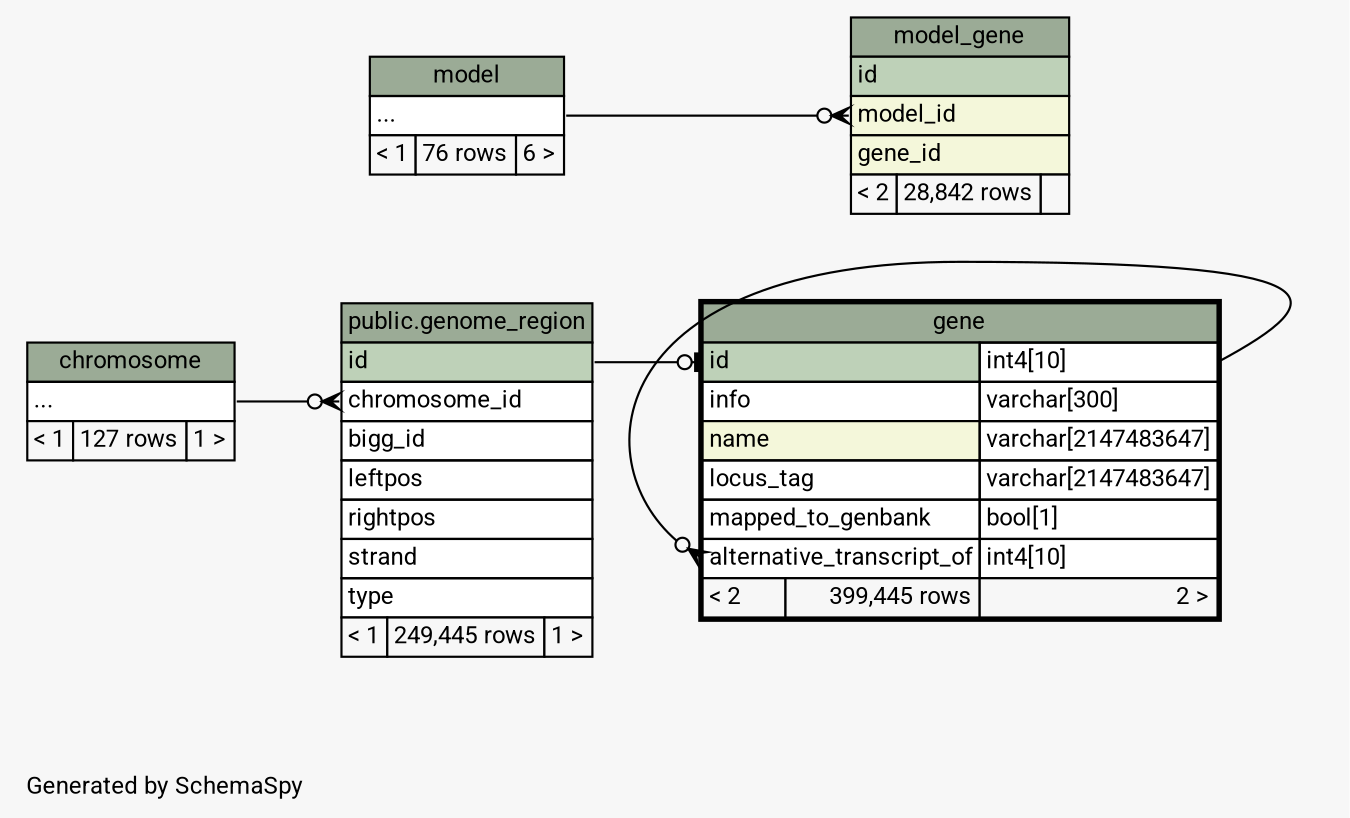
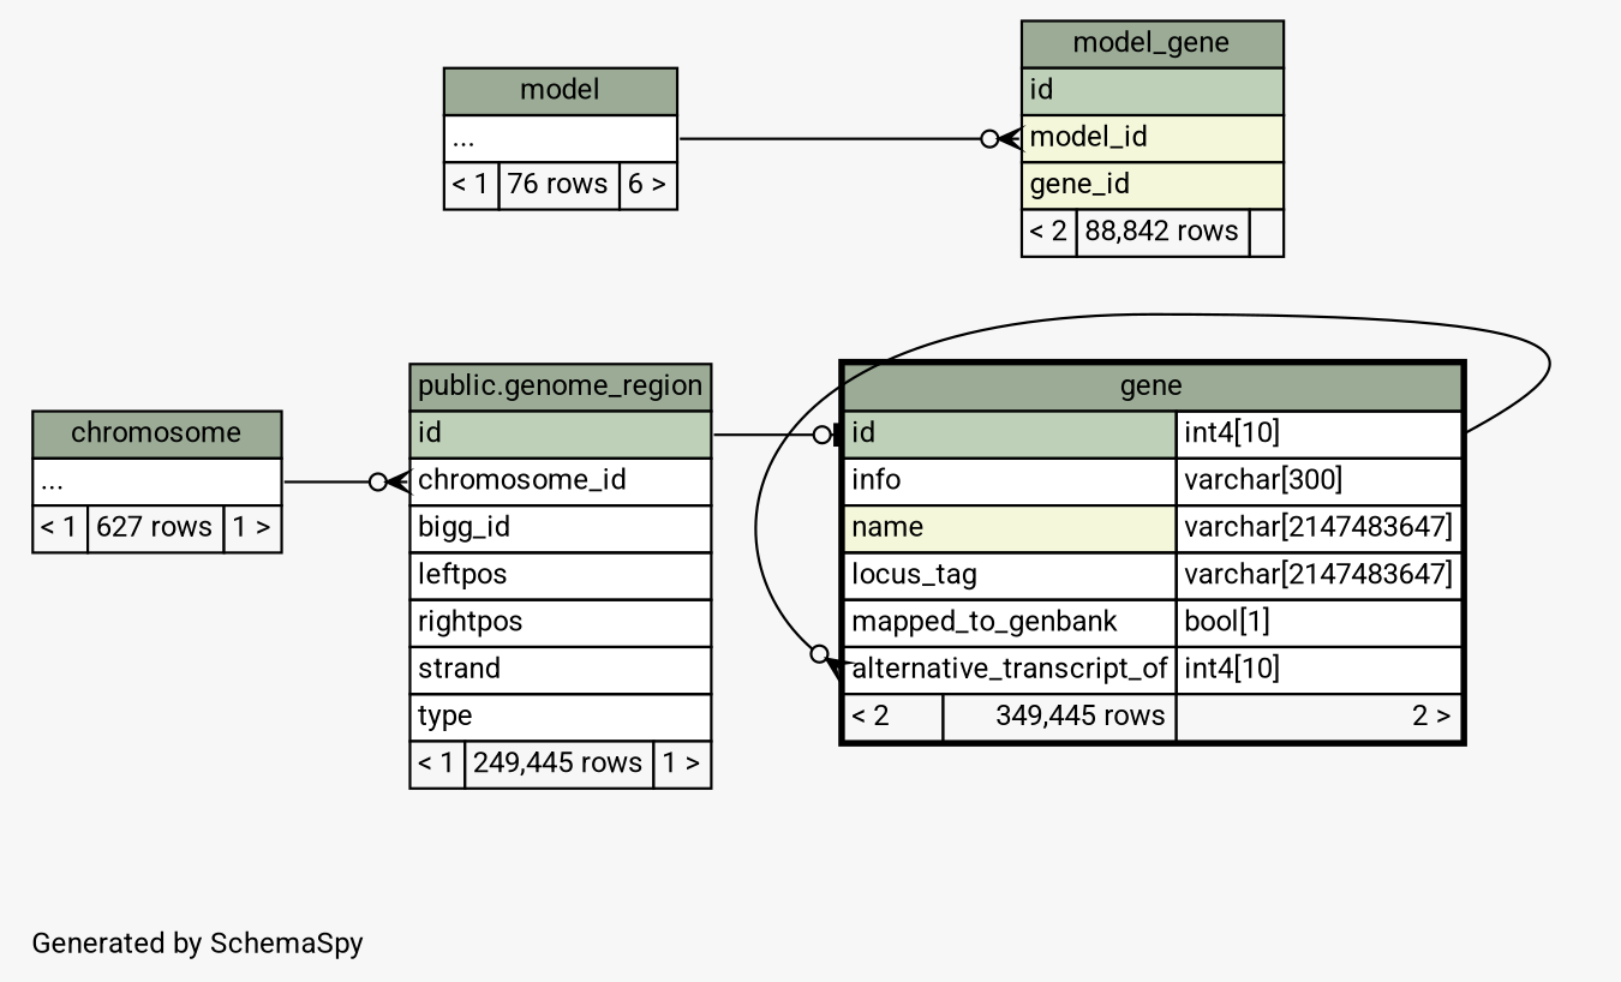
  digraph {
    bgcolor="#f7f7f7"
    fontname=Roboto
    fontsize=11
    label="\nGenerated by SchemaSpy"
    labeljust=l
    nodesep=0.18
    rankdir=RL
    ranksep=0.46
    node [fontname=Roboto fontsize=11 shape=plaintext]
    edge [arrowhead=none arrowsize=0.8 arrowtail=crowodot dir=back fontname=Roboto headport="elipses:e"]
-   n1 [label=<     <TABLE BORDER="2" CELLBORDER="1" CELLSPACING="0" BGCOLOR="#ffffff">       <TR><TD COLSPAN="3" BGCOLOR="#9bab96" ALIGN="CENTER">gene</TD></TR>       <TR><TD PORT="id" COLSPAN="2" BGCOLOR="#bed1b8" ALIGN="LEFT">id</TD><TD PORT="id.type" ALIGN="LEFT">int4[10]</TD></TR>       <TR><TD PORT="info" COLSPAN="2" ALIGN="LEFT">info</TD><TD PORT="info.type" ALIGN="LEFT">varchar[300]</TD></TR>       <TR><TD PORT="name" COLSPAN="2" BGCOLOR="#f4f7da" ALIGN="LEFT">name</TD><TD PORT="name.type" ALIGN="LEFT">varchar[2147483647]</TD></TR>       <TR><TD PORT="locus_tag" COLSPAN="2" ALIGN="LEFT">locus_tag</TD><TD PORT="locus_tag.type" ALIGN="LEFT">varchar[2147483647]</TD></TR>       <TR><TD PORT="mapped_to_genbank" COLSPAN="2" ALIGN="LEFT">mapped_to_genbank</TD><TD PORT="mapped_to_genbank.type" ALIGN="LEFT">bool[1]</TD></TR>       <TR><TD PORT="alternative_transcript_of" COLSPAN="2" ALIGN="LEFT">alternative_transcript_of</TD><TD PORT="alternative_transcript_of.type" ALIGN="LEFT">int4[10]</TD></TR>       <TR><TD ALIGN="LEFT" BGCOLOR="#f7f7f7">&lt; 2</TD><TD ALIGN="RIGHT" BGCOLOR="#f7f7f7">399,445 rows</TD><TD ALIGN="RIGHT" BGCOLOR="#f7f7f7">2 &gt;</TD></TR>     </TABLE>>]
+   n1 [label=<     <TABLE BORDER="2" CELLBORDER="1" CELLSPACING="0" BGCOLOR="#ffffff">       <TR><TD COLSPAN="3" BGCOLOR="#9bab96" ALIGN="CENTER">gene</TD></TR>       <TR><TD PORT="id" COLSPAN="2" BGCOLOR="#bed1b8" ALIGN="LEFT">id</TD><TD PORT="id.type" ALIGN="LEFT">int4[10]</TD></TR>       <TR><TD PORT="info" COLSPAN="2" ALIGN="LEFT">info</TD><TD PORT="info.type" ALIGN="LEFT">varchar[300]</TD></TR>       <TR><TD PORT="name" COLSPAN="2" BGCOLOR="#f4f7da" ALIGN="LEFT">name</TD><TD PORT="name.type" ALIGN="LEFT">varchar[2147483647]</TD></TR>       <TR><TD PORT="locus_tag" COLSPAN="2" ALIGN="LEFT">locus_tag</TD><TD PORT="locus_tag.type" ALIGN="LEFT">varchar[2147483647]</TD></TR>       <TR><TD PORT="mapped_to_genbank" COLSPAN="2" ALIGN="LEFT">mapped_to_genbank</TD><TD PORT="mapped_to_genbank.type" ALIGN="LEFT">bool[1]</TD></TR>       <TR><TD PORT="alternative_transcript_of" COLSPAN="2" ALIGN="LEFT">alternative_transcript_of</TD><TD PORT="alternative_transcript_of.type" ALIGN="LEFT">int4[10]</TD></TR>       <TR><TD ALIGN="LEFT" BGCOLOR="#f7f7f7">&lt; 2</TD><TD ALIGN="RIGHT" BGCOLOR="#f7f7f7">349,445 rows</TD><TD ALIGN="RIGHT" BGCOLOR="#f7f7f7">2 &gt;</TD></TR>     </TABLE>>]
    n2 [label=<     <TABLE BORDER="0" CELLBORDER="1" CELLSPACING="0" BGCOLOR="#ffffff">       <TR><TD COLSPAN="3" BGCOLOR="#9bab96" ALIGN="CENTER">public.genome_region</TD></TR>       <TR><TD PORT="id" COLSPAN="3" BGCOLOR="#bed1b8" ALIGN="LEFT">id</TD></TR>       <TR><TD PORT="chromosome_id" COLSPAN="3" ALIGN="LEFT">chromosome_id</TD></TR>       <TR><TD PORT="bigg_id" COLSPAN="3" ALIGN="LEFT">bigg_id</TD></TR>       <TR><TD PORT="leftpos" COLSPAN="3" ALIGN="LEFT">leftpos</TD></TR>       <TR><TD PORT="rightpos" COLSPAN="3" ALIGN="LEFT">rightpos</TD></TR>       <TR><TD PORT="strand" COLSPAN="3" ALIGN="LEFT">strand</TD></TR>       <TR><TD PORT="type" COLSPAN="3" ALIGN="LEFT">type</TD></TR>       <TR><TD ALIGN="LEFT" BGCOLOR="#f7f7f7">&lt; 1</TD><TD ALIGN="RIGHT" BGCOLOR="#f7f7f7">249,445 rows</TD><TD ALIGN="RIGHT" BGCOLOR="#f7f7f7">1 &gt;</TD></TR>     </TABLE>>]
-   n3 [label=<     <TABLE BORDER="0" CELLBORDER="1" CELLSPACING="0" BGCOLOR="#ffffff">       <TR><TD COLSPAN="3" BGCOLOR="#9bab96" ALIGN="CENTER">chromosome</TD></TR>       <TR><TD PORT="elipses" COLSPAN="3" ALIGN="LEFT">...</TD></TR>       <TR><TD ALIGN="LEFT" BGCOLOR="#f7f7f7">&lt; 1</TD><TD ALIGN="RIGHT" BGCOLOR="#f7f7f7">127 rows</TD><TD ALIGN="RIGHT" BGCOLOR="#f7f7f7">1 &gt;</TD></TR>     </TABLE>>]
-   n4 [label=<     <TABLE BORDER="0" CELLBORDER="1" CELLSPACING="0" BGCOLOR="#ffffff">       <TR><TD COLSPAN="3" BGCOLOR="#9bab96" ALIGN="CENTER">model_gene</TD></TR>       <TR><TD PORT="id" COLSPAN="3" BGCOLOR="#bed1b8" ALIGN="LEFT">id</TD></TR>       <TR><TD PORT="model_id" COLSPAN="3" BGCOLOR="#f4f7da" ALIGN="LEFT">model_id</TD></TR>       <TR><TD PORT="gene_id" COLSPAN="3" BGCOLOR="#f4f7da" ALIGN="LEFT">gene_id</TD></TR>       <TR><TD ALIGN="LEFT" BGCOLOR="#f7f7f7">&lt; 2</TD><TD ALIGN="RIGHT" BGCOLOR="#f7f7f7">28,842 rows</TD><TD ALIGN="RIGHT" BGCOLOR="#f7f7f7">  </TD></TR>     </TABLE>>]
+   n3 [label=<     <TABLE BORDER="0" CELLBORDER="1" CELLSPACING="0" BGCOLOR="#ffffff">       <TR><TD COLSPAN="3" BGCOLOR="#9bab96" ALIGN="CENTER">chromosome</TD></TR>       <TR><TD PORT="elipses" COLSPAN="3" ALIGN="LEFT">...</TD></TR>       <TR><TD ALIGN="LEFT" BGCOLOR="#f7f7f7">&lt; 1</TD><TD ALIGN="RIGHT" BGCOLOR="#f7f7f7">627 rows</TD><TD ALIGN="RIGHT" BGCOLOR="#f7f7f7">1 &gt;</TD></TR>     </TABLE>>]
+   n4 [label=<     <TABLE BORDER="0" CELLBORDER="1" CELLSPACING="0" BGCOLOR="#ffffff">       <TR><TD COLSPAN="3" BGCOLOR="#9bab96" ALIGN="CENTER">model_gene</TD></TR>       <TR><TD PORT="id" COLSPAN="3" BGCOLOR="#bed1b8" ALIGN="LEFT">id</TD></TR>       <TR><TD PORT="model_id" COLSPAN="3" BGCOLOR="#f4f7da" ALIGN="LEFT">model_id</TD></TR>       <TR><TD PORT="gene_id" COLSPAN="3" BGCOLOR="#f4f7da" ALIGN="LEFT">gene_id</TD></TR>       <TR><TD ALIGN="LEFT" BGCOLOR="#f7f7f7">&lt; 2</TD><TD ALIGN="RIGHT" BGCOLOR="#f7f7f7">88,842 rows</TD><TD ALIGN="RIGHT" BGCOLOR="#f7f7f7">  </TD></TR>     </TABLE>>]
    n5 [label=<     <TABLE BORDER="0" CELLBORDER="1" CELLSPACING="0" BGCOLOR="#ffffff">       <TR><TD COLSPAN="3" BGCOLOR="#9bab96" ALIGN="CENTER">model</TD></TR>       <TR><TD PORT="elipses" COLSPAN="3" ALIGN="LEFT">...</TD></TR>       <TR><TD ALIGN="LEFT" BGCOLOR="#f7f7f7">&lt; 1</TD><TD ALIGN="RIGHT" BGCOLOR="#f7f7f7">76 rows</TD><TD ALIGN="RIGHT" BGCOLOR="#f7f7f7">6 &gt;</TD></TR>     </TABLE>>]
    n1 -> n1 [headport="id.type:e" tailport="alternative_transcript_of:w"]
    n1 -> n2 [arrowtail=teeodot headport="id:e" tailport="id:w"]
    n2 -> n3 [tailport="chromosome_id:w"]
    n4 -> n5 [tailport="model_id:w"]
  }
